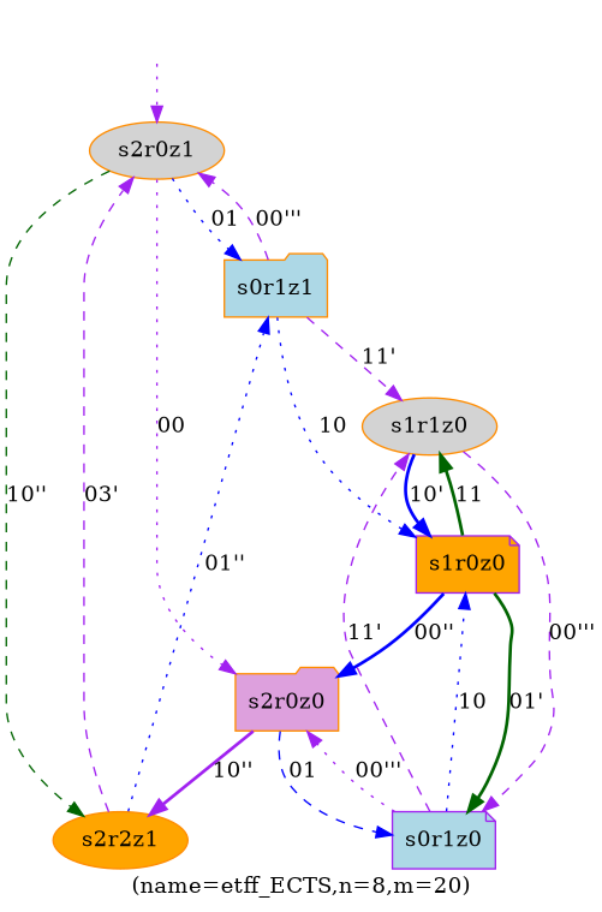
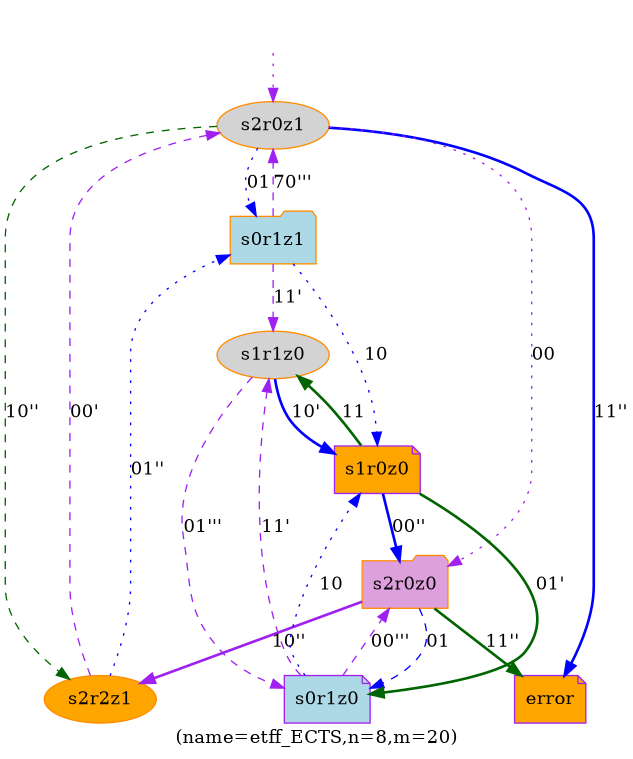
  digraph {
    label="(name=etff_ECTS,n=8,m=20)"
    node [style=filled color=darkorange fillcolor=orange shape=ellipse]
    edge [color=purple style=dotted]
    _nil [style=invis color="" fillcolor="" shape=""]
    s2r0z1 [fillcolor=lightgrey]
    s0r1z1 [fillcolor=lightblue shape=folder]
    s2r2z1
+   error [color=purple shape=note]
    s2r0z0 [fillcolor=plum shape=folder]
    s1r0z0 [color=purple shape=note]
    s1r1z0 [fillcolor=lightgrey]
    s0r1z0 [color=purple fillcolor=lightblue shape=note]
    _nil -> s2r0z1
    s2r0z1 -> s0r1z1 [color=blue label=01]
    s2r0z1 -> s2r2z1 [color=darkgreen label="10''" style=dashed]
+   s2r0z1 -> error [color=blue label="11''" style=bold]
    s2r0z1 -> s2r0z0 [label=00]
-   s0r1z1 -> s2r0z1 [label="00'''" style=dashed]
+   s0r1z1 -> s2r0z1 [label="70'''" style=dashed]
    s0r1z1 -> s1r0z0 [color=blue label=10]
    s0r1z1 -> s1r1z0 [label="11'" style=dashed]
-   s2r2z1 -> s2r0z1 [label="03'" style=dashed]
+   s2r2z1 -> s2r0z1 [label="00'" style=dashed]
    s2r2z1 -> s0r1z1 [color=blue label="01''"]
    s2r0z0 -> s2r2z1 [label="10''" style=bold]
+   s2r0z0 -> error [color=darkgreen label="11''" style=bold]
    s2r0z0 -> s0r1z0 [color=blue label=01 style=dashed]
    s1r0z0 -> s2r0z0 [color=blue label="00''" style=bold]
    s1r0z0 -> s1r1z0 [color=darkgreen label=11 style=bold]
    s1r0z0 -> s0r1z0 [color=darkgreen label="01'" style=bold]
    s1r1z0 -> s1r0z0 [color=blue label="10'" style=bold]
-   s1r1z0 -> s0r1z0 [label="00'''" style=dashed]
-   s0r1z0 -> s2r0z0 [label="00'''"]
+   s1r1z0 -> s0r1z0 [label="01'''" style=dashed]
+   s0r1z0 -> s2r0z0 [label="00'''" style=dashed]
    s0r1z0 -> s1r0z0 [color=blue label=10]
    s0r1z0 -> s1r1z0 [label="11'" style=dashed]
  }
